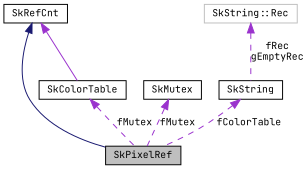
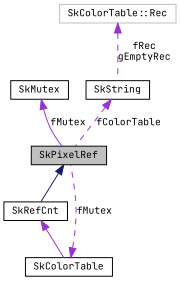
  digraph {
    fontname="JetBrains Mono"
    node [color=black fillcolor=white fontname="JetBrains Mono" fontsize=10 shape=record style=filled]
    edge [color=darkorchid3 dir=back fontname="JetBrains Mono" fontsize=10 labelfontname=FreeSans labelfontsize=10 style=dashed]
    n1 [fillcolor=grey75 fontcolor=black height=0.2 label=SkPixelRef width=0.4]
    n2 [height=0.2 label=SkRefCnt width=0.4]
    n3 [height=0.2 label=SkColorTable width=0.4]
    n4 [height=0.2 label=SkMutex width=0.4]
    n5 [height=0.2 label=SkString width=0.4]
-   n6 [color=grey75 height=0.2 label="SkString::Rec" width=0.4]
-   n2 -> n1 [color=midnightblue style=solid]
+   n6 [color=grey75 height=0.2 label="SkColorTable::Rec" width=0.4]
+   n1 -> n2 [color=midnightblue style=solid]
    n2 -> n3 [style=solid]
    n3 -> n1 [label=fMutex]
-   n4 -> n1 [label=fMutex]
+   n4 -> n1 [label=fMutex style=solid]
    n5 -> n1 [label=fColorTable]
    n6 -> n5 [label="fRec\ngEmptyRec"]
  }
